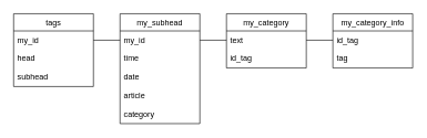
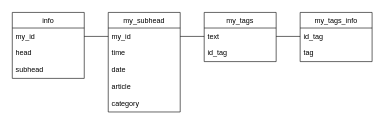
  <mxCell id="0" />
  <mxCell id="1" parent="0" />
- <mxCell id="2" value="tags" style="swimlane;fontStyle=0;childLayout=stackLayout;horizontal=1;startSize=26;fillColor=none;horizontalStack=0;resizeParent=1;resizeParentMax=0;resizeLast=0;collapsible=1;marginBottom=0;" vertex="1" parent="1"><mxGeometry x="20" y="20" width="120" height="110" as="geometry" /></mxCell>
+ <mxCell id="2" value="info" style="swimlane;fontStyle=0;childLayout=stackLayout;horizontal=1;startSize=26;fillColor=none;horizontalStack=0;resizeParent=1;resizeParentMax=0;resizeLast=0;collapsible=1;marginBottom=0;" vertex="1" parent="1"><mxGeometry x="20" y="20" width="120" height="110" as="geometry" /></mxCell>
  <mxCell id="3" value="my_id" style="text;strokeColor=none;fillColor=none;align=left;verticalAlign=top;spacingLeft=4;spacingRight=4;overflow=hidden;rotatable=0;points=[[0,0.5],[1,0.5]];portConstraint=eastwest;" vertex="1" parent="2"><mxGeometry y="26" width="120" height="28" as="geometry" /></mxCell>
  <mxCell id="4" value="head" style="text;strokeColor=none;fillColor=none;align=left;verticalAlign=top;spacingLeft=4;spacingRight=4;overflow=hidden;rotatable=0;points=[[0,0.5],[1,0.5]];portConstraint=eastwest;" vertex="1" parent="2"><mxGeometry y="54" width="120" height="28" as="geometry" /></mxCell>
  <mxCell id="5" value="subhead" style="text;strokeColor=none;fillColor=none;align=left;verticalAlign=top;spacingLeft=4;spacingRight=4;overflow=hidden;rotatable=0;points=[[0,0.5],[1,0.5]];portConstraint=eastwest;" vertex="1" parent="2"><mxGeometry y="82" width="120" height="28" as="geometry" /></mxCell>
  <mxCell id="6" value="my_subhead" style="swimlane;fontStyle=0;childLayout=stackLayout;horizontal=1;startSize=26;fillColor=none;horizontalStack=0;resizeParent=1;resizeParentMax=0;resizeLast=0;collapsible=1;marginBottom=0;" vertex="1" parent="1"><mxGeometry x="180" y="20" width="120" height="166" as="geometry" /></mxCell>
  <mxCell id="7" value="my_id" style="text;strokeColor=none;fillColor=none;align=left;verticalAlign=top;spacingLeft=4;spacingRight=4;overflow=hidden;rotatable=0;points=[[0,0.5],[1,0.5]];portConstraint=eastwest;" vertex="1" parent="6"><mxGeometry y="26" width="120" height="28" as="geometry" /></mxCell>
  <mxCell id="8" value="time" style="text;strokeColor=none;fillColor=none;align=left;verticalAlign=top;spacingLeft=4;spacingRight=4;overflow=hidden;rotatable=0;points=[[0,0.5],[1,0.5]];portConstraint=eastwest;" vertex="1" parent="6"><mxGeometry y="54" width="120" height="28" as="geometry" /></mxCell>
  <mxCell id="9" value="date" style="text;strokeColor=none;fillColor=none;align=left;verticalAlign=top;spacingLeft=4;spacingRight=4;overflow=hidden;rotatable=0;points=[[0,0.5],[1,0.5]];portConstraint=eastwest;" vertex="1" parent="6"><mxGeometry y="82" width="120" height="28" as="geometry" /></mxCell>
  <mxCell id="10" value="article" style="text;strokeColor=none;fillColor=none;align=left;verticalAlign=top;spacingLeft=4;spacingRight=4;overflow=hidden;rotatable=0;points=[[0,0.5],[1,0.5]];portConstraint=eastwest;" vertex="1" parent="6"><mxGeometry y="110" width="120" height="28" as="geometry" /></mxCell>
  <mxCell id="11" value="category" style="text;strokeColor=none;fillColor=none;align=left;verticalAlign=top;spacingLeft=4;spacingRight=4;overflow=hidden;rotatable=0;points=[[0,0.5],[1,0.5]];portConstraint=eastwest;" vertex="1" parent="6"><mxGeometry y="138" width="120" height="28" as="geometry" /></mxCell>
- <mxCell id="12" value="my_category" style="swimlane;fontStyle=0;childLayout=stackLayout;horizontal=1;startSize=26;fillColor=none;horizontalStack=0;resizeParent=1;resizeParentMax=0;resizeLast=0;collapsible=1;marginBottom=0;" vertex="1" parent="1"><mxGeometry x="340" y="20" width="120" height="82" as="geometry" /></mxCell>
+ <mxCell id="12" value="my_tags" style="swimlane;fontStyle=0;childLayout=stackLayout;horizontal=1;startSize=26;fillColor=none;horizontalStack=0;resizeParent=1;resizeParentMax=0;resizeLast=0;collapsible=1;marginBottom=0;" vertex="1" parent="1"><mxGeometry x="340" y="20" width="120" height="82" as="geometry" /></mxCell>
  <mxCell id="13" value="text" style="text;strokeColor=none;fillColor=none;align=left;verticalAlign=top;spacingLeft=4;spacingRight=4;overflow=hidden;rotatable=0;points=[[0,0.5],[1,0.5]];portConstraint=eastwest;" vertex="1" parent="12"><mxGeometry y="26" width="120" height="28" as="geometry" /></mxCell>
  <mxCell id="14" value="id_tag" style="text;strokeColor=none;fillColor=none;align=left;verticalAlign=top;spacingLeft=4;spacingRight=4;overflow=hidden;rotatable=0;points=[[0,0.5],[1,0.5]];portConstraint=eastwest;" vertex="1" parent="12"><mxGeometry y="54" width="120" height="28" as="geometry" /></mxCell>
- <mxCell id="15" value="my_category_info" style="swimlane;fontStyle=0;childLayout=stackLayout;horizontal=1;startSize=26;fillColor=none;horizontalStack=0;resizeParent=1;resizeParentMax=0;resizeLast=0;collapsible=1;marginBottom=0;" vertex="1" parent="1"><mxGeometry x="500" y="20" width="120" height="82" as="geometry" /></mxCell>
+ <mxCell id="15" value="my_tags_info" style="swimlane;fontStyle=0;childLayout=stackLayout;horizontal=1;startSize=26;fillColor=none;horizontalStack=0;resizeParent=1;resizeParentMax=0;resizeLast=0;collapsible=1;marginBottom=0;" vertex="1" parent="1"><mxGeometry x="500" y="20" width="120" height="82" as="geometry" /></mxCell>
  <mxCell id="16" value="id_tag" style="text;strokeColor=none;fillColor=none;align=left;verticalAlign=top;spacingLeft=4;spacingRight=4;overflow=hidden;rotatable=0;points=[[0,0.5],[1,0.5]];portConstraint=eastwest;" vertex="1" parent="15"><mxGeometry y="26" width="120" height="28" as="geometry" /></mxCell>
  <mxCell id="17" value="tag" style="text;strokeColor=none;fillColor=none;align=left;verticalAlign=top;spacingLeft=4;spacingRight=4;overflow=hidden;rotatable=0;points=[[0,0.5],[1,0.5]];portConstraint=eastwest;" vertex="1" parent="15"><mxGeometry y="54" width="120" height="28" as="geometry" /></mxCell>
  <mxCell id="18" style="rounded=0;orthogonalLoop=1;jettySize=auto;html=1;exitX=1;exitY=0.5;exitDx=0;exitDy=0;entryX=0;entryY=0.5;entryDx=0;entryDy=0;endArrow=none;endFill=0;" edge="1" parent="1" source="3" target="7"><mxGeometry relative="1" as="geometry" /></mxCell>
  <mxCell id="19" style="edgeStyle=none;rounded=0;orthogonalLoop=1;jettySize=auto;html=1;exitX=1;exitY=0.5;exitDx=0;exitDy=0;entryX=0;entryY=0.5;entryDx=0;entryDy=0;endArrow=none;endFill=0;" edge="1" parent="1" source="7" target="13"><mxGeometry relative="1" as="geometry" /></mxCell>
  <mxCell id="20" style="edgeStyle=none;rounded=0;orthogonalLoop=1;jettySize=auto;html=1;exitX=1;exitY=0.5;exitDx=0;exitDy=0;entryX=0;entryY=0.5;entryDx=0;entryDy=0;endArrow=none;endFill=0;" edge="1" parent="1" source="13" target="16"><mxGeometry relative="1" as="geometry" /></mxCell>
